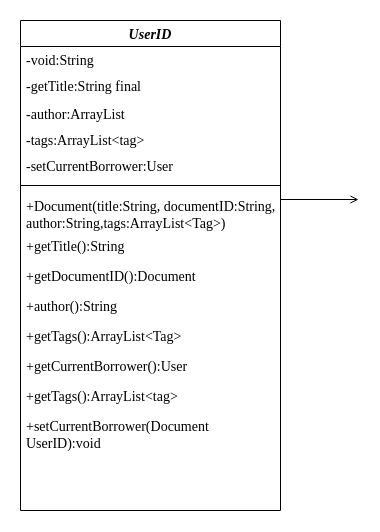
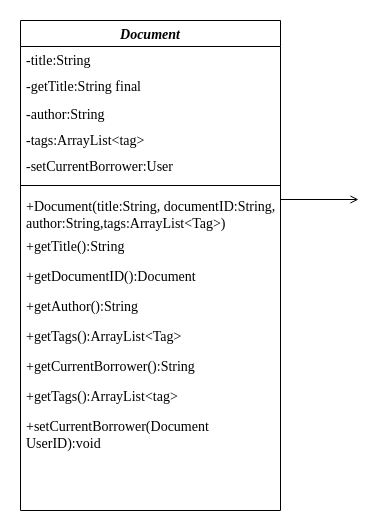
  <mxCell id="0" />
  <mxCell id="1" parent="0" />
- <mxCell id="2" value="UserID" style="swimlane;fontStyle=3;align=center;verticalAlign=top;childLayout=stackLayout;horizontal=1;startSize=26;horizontalStack=0;resizeParent=1;resizeLast=0;collapsible=1;marginBottom=0;rounded=0;shadow=0;strokeWidth=1;whiteSpace=wrap;fontSize=14;fontFamily=Mali;" parent="1" vertex="1"><mxGeometry x="20" y="20" width="260" height="490" as="geometry"><mxRectangle x="220" y="120" width="160" height="26" as="alternateBounds" /></mxGeometry></mxCell>
- <mxCell id="3" value="-void:String" style="text;align=left;verticalAlign=top;spacingLeft=4;spacingRight=4;overflow=hidden;rotatable=0;points=[[0,0.5],[1,0.5]];portConstraint=eastwest;rounded=0;shadow=0;html=0;whiteSpace=wrap;fontSize=14;fontFamily=Mali;" parent="2" vertex="1"><mxGeometry y="26" width="260" height="26" as="geometry" /></mxCell>
+ <mxCell id="2" value="Document" style="swimlane;fontStyle=3;align=center;verticalAlign=top;childLayout=stackLayout;horizontal=1;startSize=26;horizontalStack=0;resizeParent=1;resizeLast=0;collapsible=1;marginBottom=0;rounded=0;shadow=0;strokeWidth=1;whiteSpace=wrap;fontSize=14;fontFamily=Mali;" parent="1" vertex="1"><mxGeometry x="20" y="20" width="260" height="490" as="geometry"><mxRectangle x="220" y="120" width="160" height="26" as="alternateBounds" /></mxGeometry></mxCell>
+ <mxCell id="3" value="-title:String" style="text;align=left;verticalAlign=top;spacingLeft=4;spacingRight=4;overflow=hidden;rotatable=0;points=[[0,0.5],[1,0.5]];portConstraint=eastwest;rounded=0;shadow=0;html=0;whiteSpace=wrap;fontSize=14;fontFamily=Mali;" parent="2" vertex="1"><mxGeometry y="26" width="260" height="26" as="geometry" /></mxCell>
  <mxCell id="4" value="-getTitle:String final" style="text;align=left;verticalAlign=top;spacingLeft=4;spacingRight=4;overflow=hidden;rotatable=0;points=[[0,0.5],[1,0.5]];portConstraint=eastwest;rounded=0;shadow=0;html=0;whiteSpace=wrap;fontSize=14;fontFamily=Mali;" parent="2" vertex="1"><mxGeometry y="52" width="260" height="28" as="geometry" /></mxCell>
- <mxCell id="5" value="-author:ArrayList" style="text;align=left;verticalAlign=top;spacingLeft=4;spacingRight=4;overflow=hidden;rotatable=0;points=[[0,0.5],[1,0.5]];portConstraint=eastwest;rounded=0;shadow=0;html=0;whiteSpace=wrap;fontSize=14;fontFamily=Mali;" parent="2" vertex="1"><mxGeometry y="80" width="260" height="26" as="geometry" /></mxCell>
+ <mxCell id="5" value="-author:String" style="text;align=left;verticalAlign=top;spacingLeft=4;spacingRight=4;overflow=hidden;rotatable=0;points=[[0,0.5],[1,0.5]];portConstraint=eastwest;rounded=0;shadow=0;html=0;whiteSpace=wrap;fontSize=14;fontFamily=Mali;" parent="2" vertex="1"><mxGeometry y="80" width="260" height="26" as="geometry" /></mxCell>
  <mxCell id="6" value="-tags:ArrayList&lt;tag&gt;" style="text;align=left;verticalAlign=top;spacingLeft=4;spacingRight=4;overflow=hidden;rotatable=0;points=[[0,0.5],[1,0.5]];portConstraint=eastwest;rounded=0;shadow=0;html=0;whiteSpace=wrap;fontSize=14;fontFamily=Mali;" parent="2" vertex="1"><mxGeometry y="106" width="260" height="26" as="geometry" /></mxCell>
  <mxCell id="7" value="-setCurrentBorrower:User" style="text;align=left;verticalAlign=top;spacingLeft=4;spacingRight=4;overflow=hidden;rotatable=0;points=[[0,0.5],[1,0.5]];portConstraint=eastwest;rounded=0;shadow=0;html=0;whiteSpace=wrap;fontSize=14;fontFamily=Mali;" parent="2" vertex="1"><mxGeometry y="132" width="260" height="26" as="geometry" /></mxCell>
  <mxCell id="8" value="" style="line;html=1;strokeWidth=1;align=left;verticalAlign=middle;spacingTop=-1;spacingLeft=3;spacingRight=3;rotatable=0;labelPosition=right;points=[];portConstraint=eastwest;whiteSpace=wrap;fontSize=14;fontFamily=Mali;" parent="2" vertex="1"><mxGeometry y="158" width="260" height="14" as="geometry" /></mxCell>
  <mxCell id="9" value="+Document(title:String, documentID:String, author:String,tags:ArrayList&lt;Tag&gt;)" style="text;align=left;verticalAlign=top;spacingLeft=4;spacingRight=4;overflow=hidden;rotatable=0;points=[[0,0.5],[1,0.5]];portConstraint=eastwest;whiteSpace=wrap;fontSize=14;fontFamily=Mali;" parent="2" vertex="1"><mxGeometry y="172" width="260" height="40" as="geometry" /></mxCell>
  <mxCell id="10" value="+getTitle():String" style="text;align=left;verticalAlign=top;spacingLeft=4;spacingRight=4;overflow=hidden;rotatable=0;points=[[0,0.5],[1,0.5]];portConstraint=eastwest;whiteSpace=wrap;fontSize=14;fontFamily=Mali;" vertex="1" parent="2"><mxGeometry y="212" width="260" height="30" as="geometry" /></mxCell>
  <mxCell id="11" value="+getDocumentID():Document" style="text;align=left;verticalAlign=top;spacingLeft=4;spacingRight=4;overflow=hidden;rotatable=0;points=[[0,0.5],[1,0.5]];portConstraint=eastwest;whiteSpace=wrap;fontSize=14;fontFamily=Mali;" vertex="1" parent="2"><mxGeometry y="242" width="260" height="30" as="geometry" /></mxCell>
- <mxCell id="12" value="+author():String" style="text;align=left;verticalAlign=top;spacingLeft=4;spacingRight=4;overflow=hidden;rotatable=0;points=[[0,0.5],[1,0.5]];portConstraint=eastwest;whiteSpace=wrap;fontSize=14;fontFamily=Mali;" vertex="1" parent="2"><mxGeometry y="272" width="260" height="30" as="geometry" /></mxCell>
+ <mxCell id="12" value="+getAuthor():String" style="text;align=left;verticalAlign=top;spacingLeft=4;spacingRight=4;overflow=hidden;rotatable=0;points=[[0,0.5],[1,0.5]];portConstraint=eastwest;whiteSpace=wrap;fontSize=14;fontFamily=Mali;" vertex="1" parent="2"><mxGeometry y="272" width="260" height="30" as="geometry" /></mxCell>
  <mxCell id="13" value="+getTags():ArrayList&lt;Tag&gt;" style="text;align=left;verticalAlign=top;spacingLeft=4;spacingRight=4;overflow=hidden;rotatable=0;points=[[0,0.5],[1,0.5]];portConstraint=eastwest;whiteSpace=wrap;fontSize=14;fontFamily=Mali;" vertex="1" parent="2"><mxGeometry y="302" width="260" height="30" as="geometry" /></mxCell>
- <mxCell id="14" value="+getCurrentBorrower():User" style="text;align=left;verticalAlign=top;spacingLeft=4;spacingRight=4;overflow=hidden;rotatable=0;points=[[0,0.5],[1,0.5]];portConstraint=eastwest;whiteSpace=wrap;fontSize=14;fontFamily=Mali;" vertex="1" parent="2"><mxGeometry y="332" width="260" height="30" as="geometry" /></mxCell>
+ <mxCell id="14" value="+getCurrentBorrower():String" style="text;align=left;verticalAlign=top;spacingLeft=4;spacingRight=4;overflow=hidden;rotatable=0;points=[[0,0.5],[1,0.5]];portConstraint=eastwest;whiteSpace=wrap;fontSize=14;fontFamily=Mali;" vertex="1" parent="2"><mxGeometry y="332" width="260" height="30" as="geometry" /></mxCell>
  <mxCell id="15" value="+getTags():ArrayList&lt;tag&gt;" style="text;align=left;verticalAlign=top;spacingLeft=4;spacingRight=4;overflow=hidden;rotatable=0;points=[[0,0.5],[1,0.5]];portConstraint=eastwest;whiteSpace=wrap;fontSize=14;fontFamily=Mali;" vertex="1" parent="2"><mxGeometry y="362" width="260" height="30" as="geometry" /></mxCell>
  <mxCell id="16" value="+setCurrentBorrower(Document UserID):void" style="text;align=left;verticalAlign=top;spacingLeft=4;spacingRight=4;overflow=hidden;rotatable=0;points=[[0,0.5],[1,0.5]];portConstraint=eastwest;whiteSpace=wrap;fontSize=14;fontFamily=Mali;" vertex="1" parent="2"><mxGeometry y="392" width="260" height="58" as="geometry" /></mxCell>
  <mxCell id="17" value="" style="endArrow=open;shadow=0;strokeWidth=1;rounded=0;curved=0;endFill=1;edgeStyle=elbowEdgeStyle;elbow=vertical;fontSize=14;fontFamily=Mali;" parent="1" source="2" edge="1"><mxGeometry x="0.5" y="41" relative="1" as="geometry"><mxPoint x="230" y="202" as="sourcePoint" /><mxPoint x="358" y="199.368" as="targetPoint" /><mxPoint x="-40" y="32" as="offset" /></mxGeometry></mxCell>
